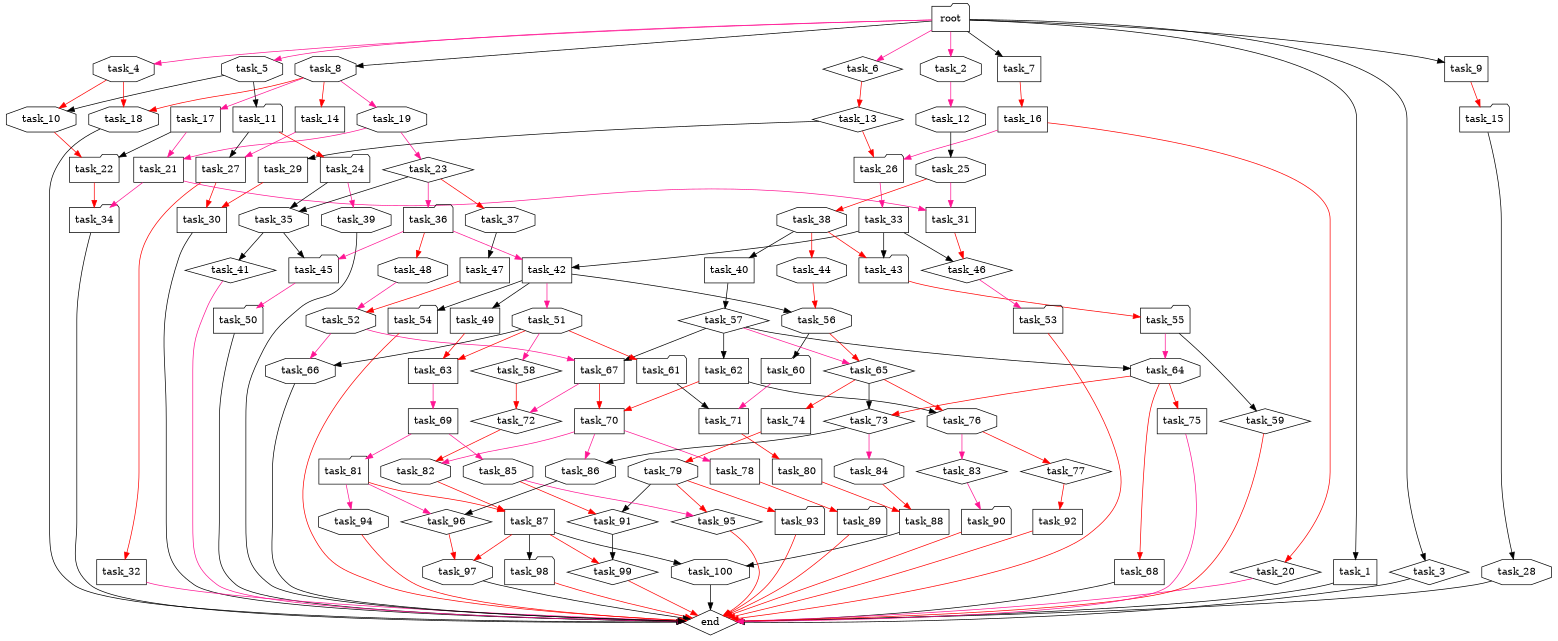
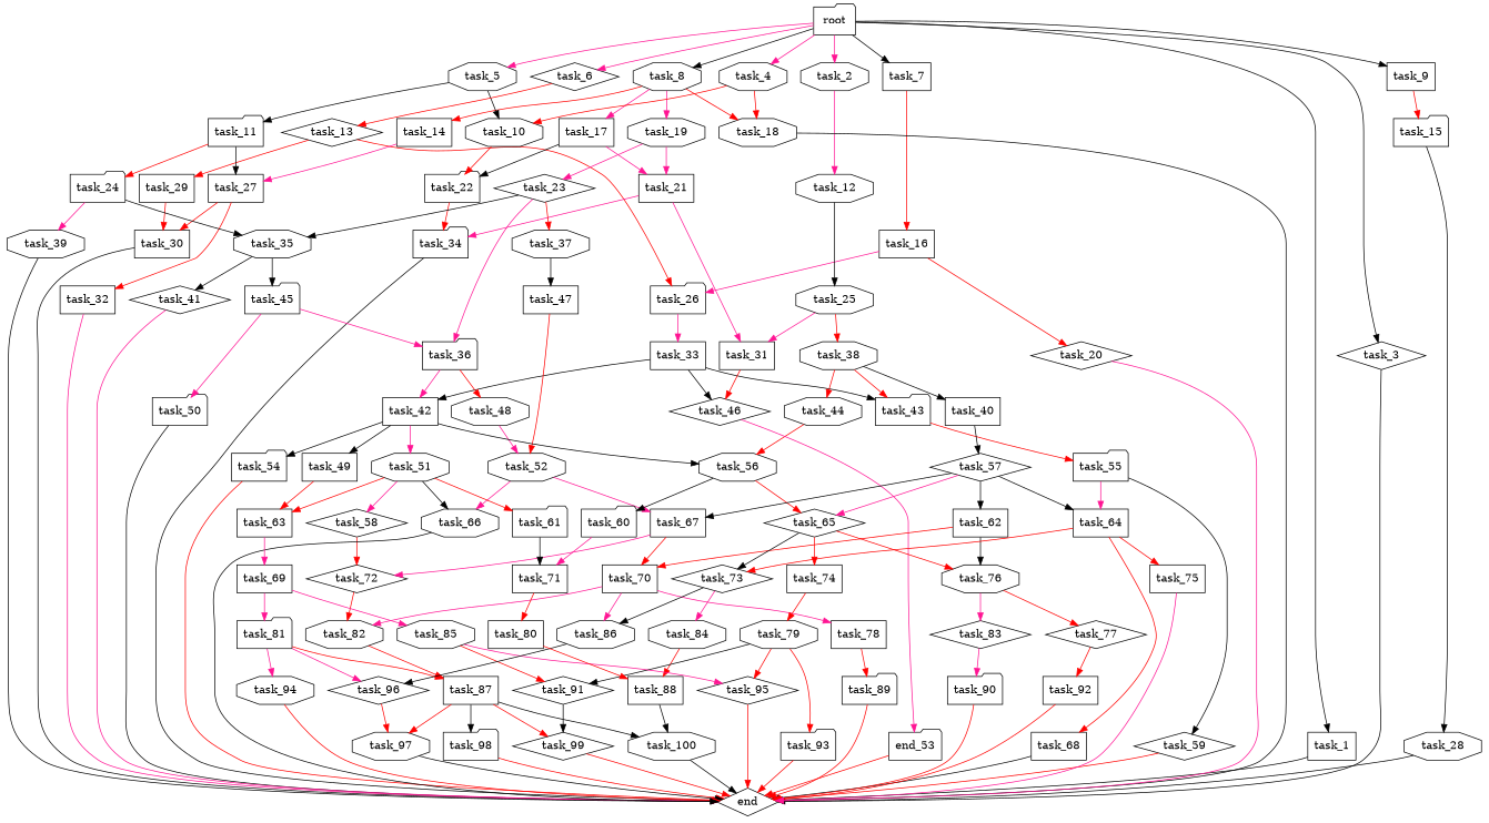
  digraph {
    node [shape=box]
    edge [color=red]
    task_13 [shape=diamond]
    task_29
    task_26 [shape=folder]
    task_30
    task_33
    task_10 [shape=octagon]
    task_22 [shape=folder]
    task_34 [shape=folder]
    task_84 [shape=octagon]
    task_88
    task_100 [shape=octagon]
    task_54 [shape=folder]
    end [shape=diamond]
    task_50 [shape=folder]
    task_58 [shape=diamond]
    task_72 [shape=diamond]
    task_82 [shape=octagon]
    task_14
    task_27
    task_32
    root [shape=folder]
    task_1
    task_7
    task_9
    task_8 [shape=octagon]
    task_2 [shape=octagon]
    task_5 [shape=octagon]
    task_3 [shape=diamond]
    task_6 [shape=diamond]
    task_4 [shape=octagon]
    task_16
    task_15 [shape=folder]
    task_17
    task_19 [shape=octagon]
    task_18 [shape=octagon]
    task_12 [shape=octagon]
    task_11 [shape=folder]
    task_68
    task_28 [shape=octagon]
    task_87
    task_99 [shape=diamond]
    task_98 [shape=folder]
    task_97 [shape=octagon]
    task_35 [shape=octagon]
    task_41 [shape=diamond]
    task_45 [shape=folder]
    task_21
    task_31
    task_79 [shape=octagon]
    task_93 [shape=folder]
    task_91 [shape=diamond]
    task_95 [shape=diamond]
    task_24 [shape=folder]
    task_39 [shape=octagon]
    task_20 [shape=diamond]
    task_37 [shape=octagon]
    task_47
    task_52 [shape=octagon]
    task_85 [shape=octagon]
    task_69
    task_81 [shape=folder]
    task_94 [shape=octagon]
    task_96 [shape=diamond]
    task_25 [shape=octagon]
    task_38 [shape=octagon]
    task_43 [shape=folder]
    task_44 [shape=octagon]
    task_40
    task_46 [shape=diamond]
    task_55 [shape=folder]
    task_56 [shape=octagon]
    task_57 [shape=diamond]
    task_23 [shape=diamond]
    task_62
    task_70
    task_76 [shape=octagon]
    task_86 [shape=octagon]
    task_78
    task_77 [shape=diamond]
    task_83 [shape=diamond]
    task_48 [shape=octagon]
    task_67
    task_66 [shape=octagon]
    task_65 [shape=diamond]
    task_73 [shape=diamond]
    task_74
    task_42
    task_51 [shape=octagon]
    task_49
-   task_53 [shape=folder]
+   task_53 [shape=folder label=end_53]
    task_59 [shape=diamond]
-   task_64 [shape=octagon]
+   task_64
    task_60 [shape=folder]
    task_71
    task_90 [shape=folder]
    task_36 [shape=folder]
    task_63
    task_61 [shape=folder]
    task_80
    task_92
    task_75
    task_89 [shape=folder]
-   task_13 -> task_29 [color=black]
+   task_13 -> task_29
    task_13 -> task_26
    task_29 -> task_30
    task_26 -> task_33 [color=deeppink]
    task_30 -> end [color=black]
    task_33 -> task_43 [color=black]
    task_33 -> task_46 [color=black]
    task_33 -> task_42 [color=black]
    task_10 -> task_22
    task_22 -> task_34
    task_34 -> end [color=black]
    task_84 -> task_88
    task_88 -> task_100 [color=black]
    task_100 -> end [color=black]
    task_54 -> end
    task_50 -> end [color=black]
    task_58 -> task_72
    task_72 -> task_82
    task_82 -> task_87
    task_14 -> task_27 [color=deeppink]
    task_27 -> task_30
    task_27 -> task_32
    task_32 -> end [color=deeppink]
    root -> task_1 [color=black]
    root -> task_7 [color=black]
    root -> task_9 [color=black]
    root -> task_8 [color=black]
    root -> task_2 [color=deeppink]
    root -> task_5 [color=deeppink]
    root -> task_3 [color=black]
    root -> task_6 [color=deeppink]
    root -> task_4 [color=deeppink]
    task_1 -> end [color=black]
    task_7 -> task_16
    task_9 -> task_15
    task_8 -> task_14
    task_8 -> task_17 [color=deeppink]
    task_8 -> task_19 [color=deeppink]
    task_8 -> task_18
    task_2 -> task_12 [color=deeppink]
    task_5 -> task_10 [color=black]
    task_5 -> task_11 [color=black]
    task_3 -> end [color=black]
    task_6 -> task_13
    task_4 -> task_10
    task_4 -> task_18
    task_16 -> task_26 [color=deeppink]
    task_16 -> task_20
    task_15 -> task_28 [color=black]
    task_17 -> task_22 [color=black]
    task_17 -> task_21 [color=deeppink]
    task_19 -> task_21 [color=deeppink]
    task_19 -> task_23 [color=deeppink]
    task_18 -> end [color=black]
    task_12 -> task_25 [color=black]
    task_11 -> task_27 [color=black]
    task_11 -> task_24
    task_68 -> end [color=black]
    task_28 -> end [color=black]
    task_87 -> task_100 [color=black]
    task_87 -> task_99
    task_87 -> task_98 [color=black]
    task_87 -> task_97
    task_99 -> end
    task_98 -> end
    task_97 -> end [color=black]
    task_35 -> task_41 [color=black]
    task_35 -> task_45 [color=black]
    task_41 -> end [color=deeppink]
    task_45 -> task_50 [color=deeppink]
    task_21 -> task_34 [color=deeppink]
    task_21 -> task_31 [color=deeppink]
    task_31 -> task_46
    task_79 -> task_93
    task_79 -> task_91 [color=black]
    task_79 -> task_95
    task_93 -> end
    task_91 -> task_99 [color=black]
    task_95 -> end
    task_24 -> task_35 [color=black]
    task_24 -> task_39 [color=deeppink]
    task_39 -> end [color=black]
    task_20 -> end [color=deeppink]
    task_37 -> task_47 [color=black]
    task_47 -> task_52
    task_52 -> task_67 [color=deeppink]
    task_52 -> task_66 [color=deeppink]
    task_85 -> task_91
    task_85 -> task_95 [color=deeppink]
    task_69 -> task_85 [color=deeppink]
    task_69 -> task_81 [color=deeppink]
    task_81 -> task_87
    task_81 -> task_94 [color=deeppink]
    task_81 -> task_96 [color=deeppink]
    task_94 -> end
    task_96 -> task_97
    task_25 -> task_31 [color=deeppink]
    task_25 -> task_38
    task_38 -> task_43
    task_38 -> task_44
    task_38 -> task_40 [color=black]
    task_43 -> task_55
    task_44 -> task_56
    task_40 -> task_57 [color=black]
    task_46 -> task_53 [color=deeppink]
    task_55 -> task_59 [color=black]
    task_55 -> task_64 [color=deeppink]
    task_56 -> task_65
    task_56 -> task_60 [color=black]
    task_57 -> task_62 [color=black]
    task_57 -> task_67 [color=black]
    task_57 -> task_65 [color=deeppink]
    task_57 -> task_64 [color=black]
    task_23 -> task_35 [color=black]
    task_23 -> task_37
    task_23 -> task_36 [color=deeppink]
    task_62 -> task_70
    task_62 -> task_76 [color=black]
    task_70 -> task_82 [color=deeppink]
    task_70 -> task_86 [color=deeppink]
    task_70 -> task_78 [color=deeppink]
    task_76 -> task_77
    task_76 -> task_83 [color=deeppink]
    task_86 -> task_96 [color=black]
    task_78 -> task_89
    task_77 -> task_92
    task_83 -> task_90 [color=deeppink]
    task_48 -> task_52 [color=deeppink]
    task_67 -> task_72 [color=deeppink]
    task_67 -> task_70
    task_66 -> end [color=black]
    task_65 -> task_76
    task_65 -> task_73 [color=black]
    task_65 -> task_74
    task_73 -> task_84 [color=deeppink]
    task_73 -> task_86 [color=black]
    task_74 -> task_79
    task_42 -> task_54 [color=black]
    task_42 -> task_56 [color=black]
    task_42 -> task_51 [color=deeppink]
    task_42 -> task_49 [color=black]
    task_51 -> task_58 [color=deeppink]
    task_51 -> task_66 [color=black]
    task_51 -> task_63
    task_51 -> task_61
    task_49 -> task_63
    task_53 -> end
    task_59 -> end
    task_64 -> task_68
    task_64 -> task_73
    task_64 -> task_75
    task_60 -> task_71 [color=deeppink]
    task_71 -> task_80
    task_90 -> end
-   task_36 -> task_45 [color=deeppink]
+   task_45 -> task_36 [color=deeppink]
    task_36 -> task_48
    task_36 -> task_42 [color=deeppink]
    task_63 -> task_69 [color=deeppink]
    task_61 -> task_71 [color=black]
    task_80 -> task_88
    task_92 -> end
    task_75 -> end [color=deeppink]
    task_89 -> end
  }
